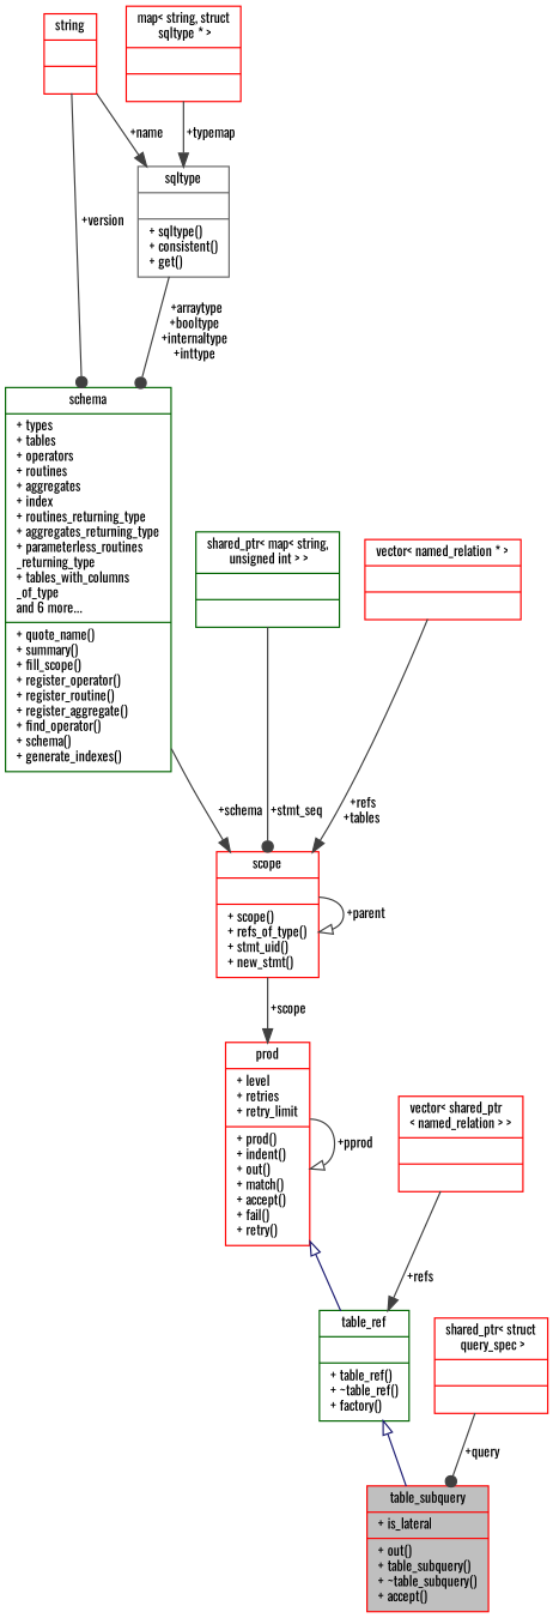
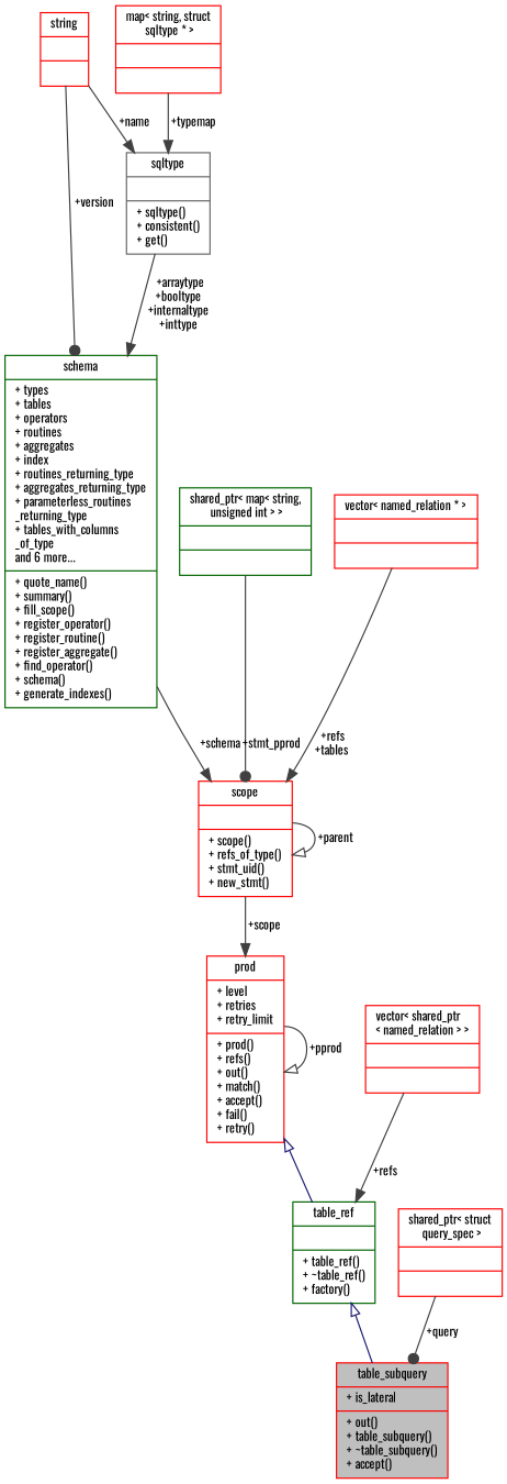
  digraph {
    fontname=Oswald
    node [color=red fillcolor=white fontname=Oswald fontsize=10 shape=record style=filled]
    edge [color=grey25 fontname=Oswald fontsize=10 labelfontname=Helvetica labelfontsize=10 style=solid arrowhead=normal]
    n1 [fillcolor=grey75 fontcolor=black height=0.2 label="{table_subquery\n|+ is_lateral\l|+ out()\l+ table_subquery()\l+ ~table_subquery()\l+ accept()\l}" width=0.4]
    n2 [color=darkgreen height=0.2 label="{table_ref\n||+ table_ref()\l+ ~table_ref()\l+ factory()\l}" width=0.4]
-   n3 [height=0.2 label="{prod\n|+ level\l+ retries\l+ retry_limit\l|+ prod()\l+ indent()\l+ out()\l+ match()\l+ accept()\l+ fail()\l+ retry()\l}" width=0.4]
+   n3 [height=0.2 label="{prod\n|+ level\l+ retries\l+ retry_limit\l|+ prod()\l+ refs()\l+ out()\l+ match()\l+ accept()\l+ fail()\l+ retry()\l}" width=0.4]
    n4 [height=0.2 label="{scope\n||+ scope()\l+ refs_of_type()\l+ stmt_uid()\l+ new_stmt()\l}" width=0.4]
    n5 [color=darkgreen height=0.2 label="{schema\n|+ types\l+ tables\l+ operators\l+ routines\l+ aggregates\l+ index\l+ routines_returning_type\l+ aggregates_returning_type\l+ parameterless_routines\l_returning_type\l+ tables_with_columns\l_of_type\land 6 more...\l|+ quote_name()\l+ summary()\l+ fill_scope()\l+ register_operator()\l+ register_routine()\l+ register_aggregate()\l+ find_operator()\l+ schema()\l+ generate_indexes()\l}" width=0.4]
    n6 [height=0.2 label="{string\n||}" width=0.4]
    n7 [color=gray40 height=0.2 label="{sqltype\n||+ sqltype()\l+ consistent()\l+ get()\l}" width=0.4]
    n8 [height=0.2 label="{map\< string, struct\l sqltype * \>\n||}" width=0.4]
    n9 [color=darkgreen height=0.2 label="{shared_ptr\< map\< string,\l unsigned int \> \>\n||}" width=0.4]
    n10 [height=0.2 label="{vector\< named_relation * \>\n||}" width=0.4]
    n11 [height=0.2 label="{vector\< shared_ptr\l\< named_relation \> \>\n||}" width=0.4]
    n12 [height=0.2 label="{shared_ptr\< struct\l query_spec \>\n||}" width=0.4]
    n2 -> n1 [arrowtail=onormal color=midnightblue dir=back arrowhead=""]
    n3 -> n2 [arrowtail=onormal color=midnightblue dir=back arrowhead=""]
    n3 -> n3 [arrowhead=onormal label=" +pprod"]
    n4 -> n3 [label=" +scope"]
    n4 -> n4 [arrowhead=onormal label=" +parent"]
    n5 -> n4 [label=" +schema"]
    n6 -> n5 [arrowhead=dot label=" +version"]
    n6 -> n7 [label=" +name"]
-   n7 -> n5 [arrowhead=dot label=" +arraytype\n+booltype\n+internaltype\n+inttype"]
+   n7 -> n5 [label=" +arraytype\n+booltype\n+internaltype\n+inttype"]
    n8 -> n7 [label=" +typemap"]
-   n9 -> n4 [arrowhead=dot label=" +stmt_seq"]
+   n9 -> n4 [arrowhead=dot label=" +stmt_pprod"]
    n10 -> n4 [label=" +refs\n+tables"]
    n11 -> n2 [label=" +refs"]
    n12 -> n1 [arrowhead=dot label=" +query"]
  }
